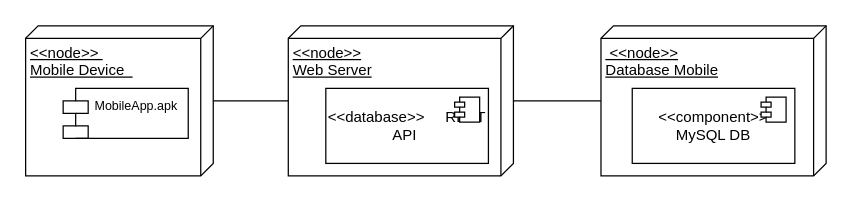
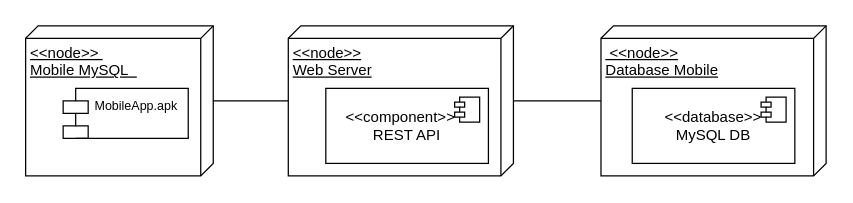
  <mxCell id="0" />
  <mxCell id="1" parent="0" />
- <mxCell id="2" value="&lt;div&gt;&lt;span style=&quot;background-color: light-dark(#ffffff, var(--ge-dark-color, #121212));&quot;&gt;&amp;lt;&amp;lt;node&amp;gt;&amp;gt;&amp;nbsp;&lt;/span&gt;&lt;/div&gt;&lt;div&gt;&lt;span style=&quot;color: light-dark(rgb(0, 0, 0), rgb(255, 255, 255));&quot;&gt;&lt;font&gt;Mobile Device&amp;nbsp;&amp;nbsp;&lt;/font&gt;&lt;/span&gt;&lt;/div&gt;" style="verticalAlign=top;align=left;spacingTop=8;spacingLeft=2;spacingRight=12;shape=cube;size=10;direction=south;fontStyle=4;html=1;whiteSpace=wrap;" parent="1" vertex="1"><mxGeometry x="20" y="20" width="150" height="120" as="geometry" /></mxCell>
+ <mxCell id="2" value="&lt;div&gt;&lt;span style=&quot;background-color: light-dark(#ffffff, var(--ge-dark-color, #121212));&quot;&gt;&amp;lt;&amp;lt;node&amp;gt;&amp;gt;&amp;nbsp;&lt;/span&gt;&lt;/div&gt;&lt;div&gt;&lt;span style=&quot;color: light-dark(rgb(0, 0, 0), rgb(255, 255, 255));&quot;&gt;&lt;font&gt;Mobile MySQL&amp;nbsp;&amp;nbsp;&lt;/font&gt;&lt;/span&gt;&lt;/div&gt;" style="verticalAlign=top;align=left;spacingTop=8;spacingLeft=2;spacingRight=12;shape=cube;size=10;direction=south;fontStyle=4;html=1;whiteSpace=wrap;" parent="1" vertex="1"><mxGeometry x="20" y="20" width="150" height="120" as="geometry" /></mxCell>
  <mxCell id="3" value="&lt;font style=&quot;font-size: 10px;&quot;&gt;MobileApp.apk&amp;nbsp;&lt;/font&gt;" style="shape=module;align=center;spacingLeft=20;align=center;verticalAlign=top;whiteSpace=wrap;html=1;" vertex="1" parent="1"><mxGeometry x="50" y="70" width="100" height="40" as="geometry" /></mxCell>
  <mxCell id="4" value="&lt;div&gt;&amp;lt;&amp;lt;node&amp;gt;&amp;gt;&lt;/div&gt;&lt;div&gt;&lt;span style=&quot;background-color: transparent; color: light-dark(rgb(0, 0, 0), rgb(255, 255, 255));&quot;&gt;Web Server&lt;/span&gt;&lt;/div&gt;" style="verticalAlign=top;align=left;spacingTop=8;spacingLeft=2;spacingRight=12;shape=cube;size=10;direction=south;fontStyle=4;html=1;whiteSpace=wrap;" vertex="1" parent="1"><mxGeometry x="230" y="20" width="180" height="120" as="geometry" /></mxCell>
- <mxCell id="5" value="&lt;div&gt;&amp;lt;&amp;lt;database&amp;gt;&amp;gt;&amp;nbsp; &amp;nbsp; &amp;nbsp;&lt;span style=&quot;background-color: transparent; color: light-dark(rgb(0, 0, 0), rgb(255, 255, 255));&quot;&gt;REST API&amp;nbsp;&lt;/span&gt;&lt;/div&gt;" style="html=1;dropTarget=0;whiteSpace=wrap;" vertex="1" parent="1"><mxGeometry x="260" y="70" width="130" height="60" as="geometry" /></mxCell>
+ <mxCell id="5" value="&lt;div&gt;&amp;lt;&amp;lt;component&amp;gt;&amp;gt;&amp;nbsp; &amp;nbsp; &amp;nbsp;&lt;span style=&quot;background-color: transparent; color: light-dark(rgb(0, 0, 0), rgb(255, 255, 255));&quot;&gt;REST API&amp;nbsp;&lt;/span&gt;&lt;/div&gt;" style="html=1;dropTarget=0;whiteSpace=wrap;" vertex="1" parent="1"><mxGeometry x="260" y="70" width="130" height="60" as="geometry" /></mxCell>
  <mxCell id="6" value="" style="shape=module;jettyWidth=8;jettyHeight=4;" vertex="1" parent="5"><mxGeometry x="1" width="20" height="20" relative="1" as="geometry"><mxPoint x="-27" y="7" as="offset" /></mxGeometry></mxCell>
  <mxCell id="7" value="&lt;div&gt;&amp;nbsp;&amp;lt;&amp;lt;node&amp;gt;&amp;gt;&lt;/div&gt;&lt;div&gt;&lt;span style=&quot;background-color: transparent; color: light-dark(rgb(0, 0, 0), rgb(255, 255, 255));&quot;&gt;Database Mobile&lt;/span&gt;&lt;/div&gt;" style="verticalAlign=top;align=left;spacingTop=8;spacingLeft=2;spacingRight=12;shape=cube;size=10;direction=south;fontStyle=4;html=1;whiteSpace=wrap;" vertex="1" parent="1"><mxGeometry x="480" y="20" width="180" height="120" as="geometry" /></mxCell>
- <mxCell id="8" value="&lt;div&gt;&amp;lt;&amp;lt;component&amp;gt;&amp;gt;&lt;/div&gt;&lt;div&gt;MySQL DB&lt;/div&gt;" style="html=1;dropTarget=0;whiteSpace=wrap;" vertex="1" parent="1"><mxGeometry x="505" y="70" width="130" height="60" as="geometry" /></mxCell>
+ <mxCell id="8" value="&lt;div&gt;&amp;lt;&amp;lt;database&amp;gt;&amp;gt;&lt;/div&gt;&lt;div&gt;MySQL DB&lt;/div&gt;" style="html=1;dropTarget=0;whiteSpace=wrap;" vertex="1" parent="1"><mxGeometry x="505" y="70" width="130" height="60" as="geometry" /></mxCell>
  <mxCell id="9" value="" style="shape=module;jettyWidth=8;jettyHeight=4;" vertex="1" parent="8"><mxGeometry x="1" width="20" height="20" relative="1" as="geometry"><mxPoint x="-27" y="7" as="offset" /></mxGeometry></mxCell>
  <mxCell id="10" value="" style="line;strokeWidth=1;fillColor=none;align=left;verticalAlign=middle;spacingTop=-1;spacingLeft=3;spacingRight=3;rotatable=0;labelPosition=right;points=[];portConstraint=eastwest;strokeColor=inherit;" vertex="1" parent="1"><mxGeometry x="170" y="76" width="60" height="8" as="geometry" /></mxCell>
  <mxCell id="11" value="" style="line;strokeWidth=1;fillColor=none;align=left;verticalAlign=middle;spacingTop=-1;spacingLeft=3;spacingRight=3;rotatable=0;labelPosition=right;points=[];portConstraint=eastwest;strokeColor=inherit;" vertex="1" parent="1"><mxGeometry x="410" y="76" width="70" height="8" as="geometry" /></mxCell>
